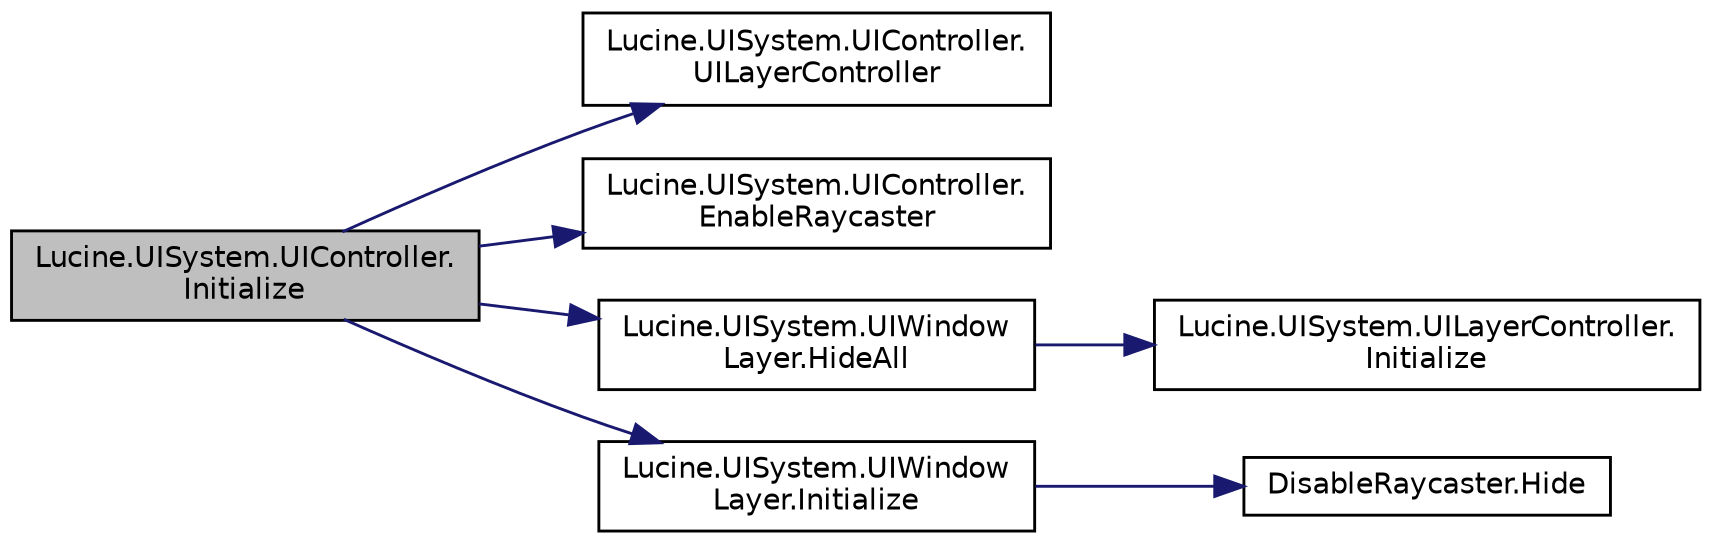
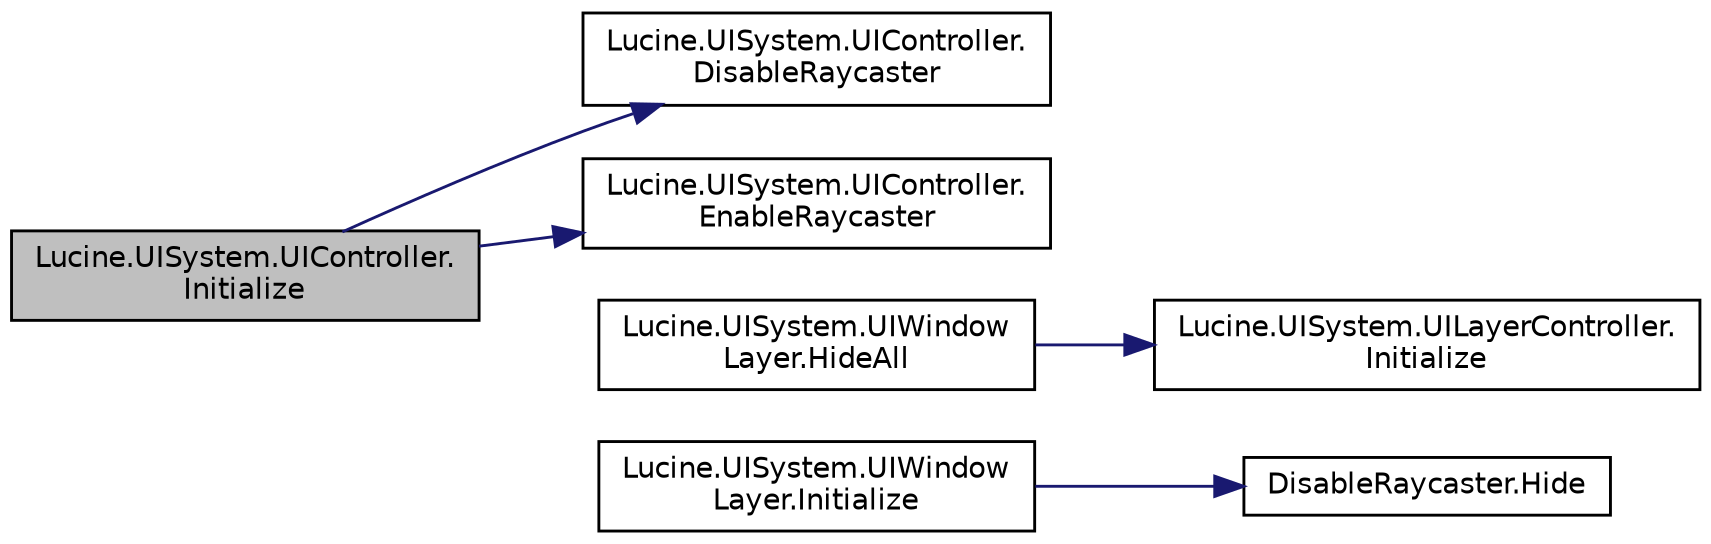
  digraph {
    rankdir=LR
    node [color=black fillcolor=white fontname=Helvetica fontsize=10 shape=record style=filled]
    edge [color=midnightblue fontname=Helvetica fontsize=10 labelfontname=Helvetica labelfontsize=10 style=solid]
    n1 [fillcolor=grey75 fontcolor=black height=0.2 label="Lucine.UISystem.UIController.\lInitialize" width=0.4]
-   n2 [height=0.2 label="Lucine.UISystem.UIController.\lUILayerController" width=0.4]
+   n2 [height=0.2 label="Lucine.UISystem.UIController.\lDisableRaycaster" width=0.4]
    n3 [height=0.2 label="Lucine.UISystem.UIController.\lEnableRaycaster" width=0.4]
    n4 [height=0.2 label="Lucine.UISystem.UIWindow\lLayer.HideAll" width=0.4]
    n5 [height=0.2 label="Lucine.UISystem.UIWindow\lLayer.Initialize" width=0.4]
    n6 [height=0.2 label="Lucine.UISystem.UILayerController.\lInitialize" width=0.4]
    n7 [height=0.2 label="DisableRaycaster.Hide" width=0.4]
    n1 -> n2
    n1 -> n3
-   n1 -> n4
-   n1 -> n5
    n4 -> n6
    n5 -> n7
  }
